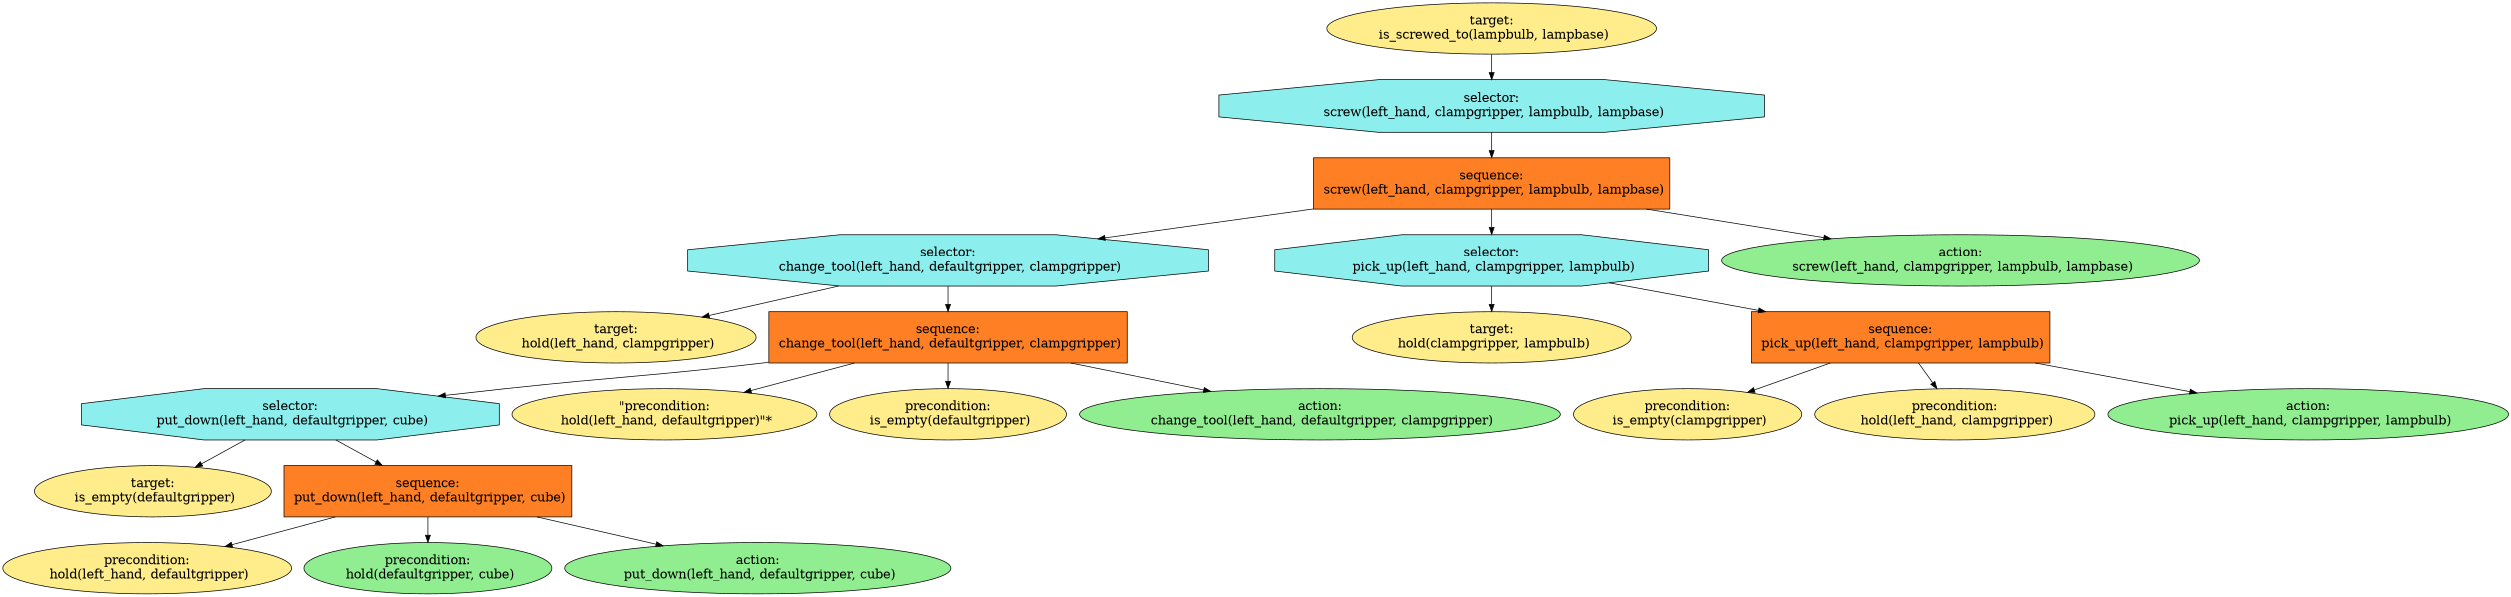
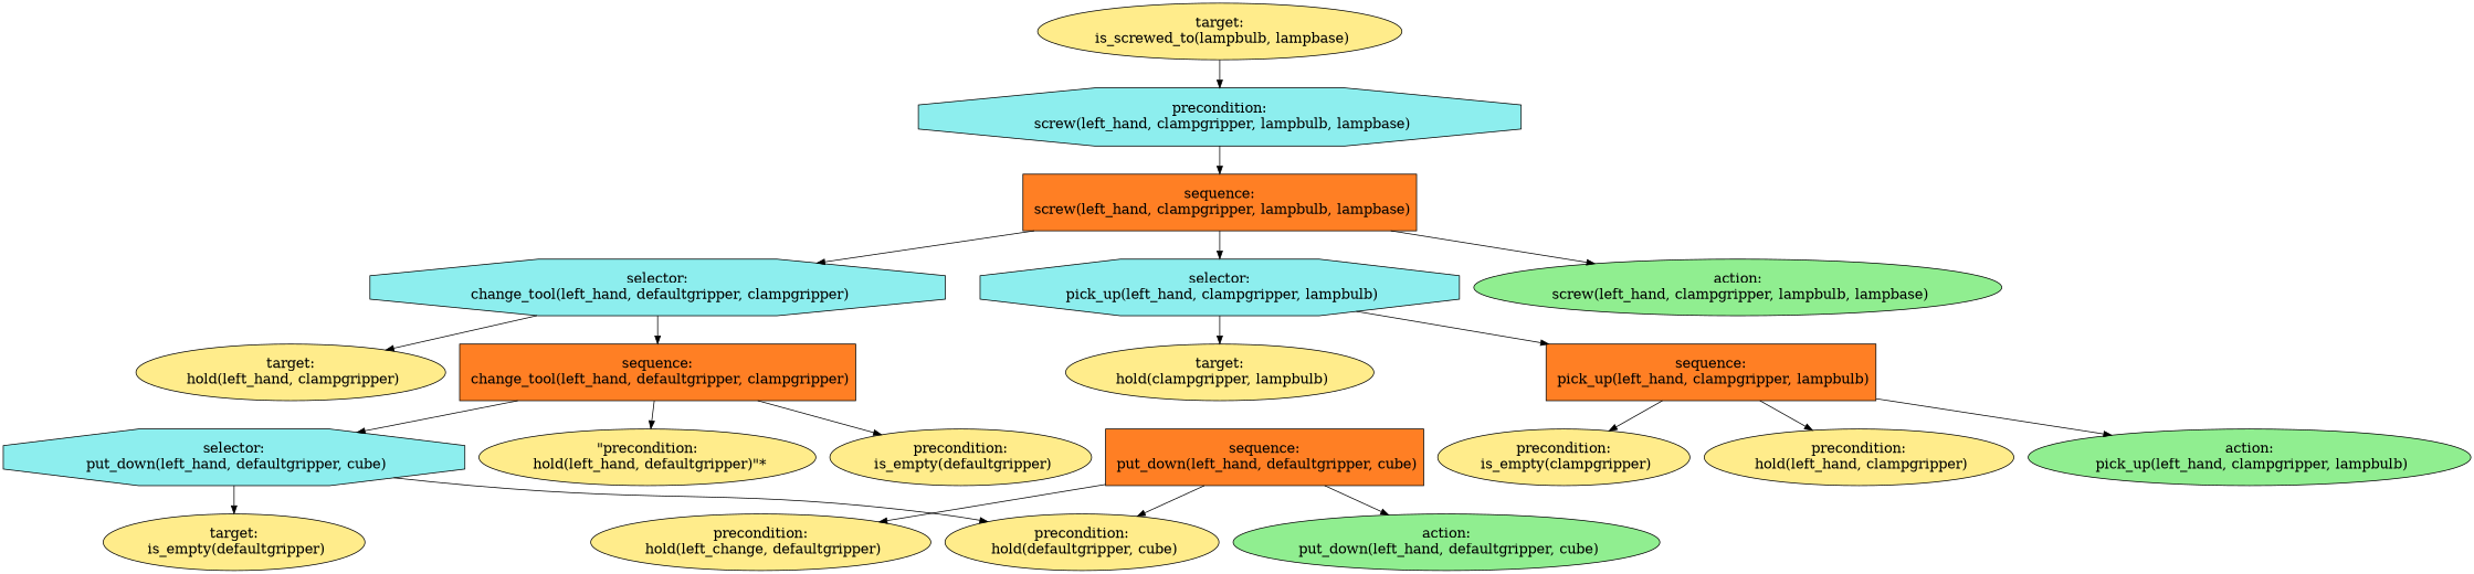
  digraph {
    fontname="times-roman"
    ordering=out
    node [fillcolor=lightgoldenrod1 fontcolor=black fontname="times-roman" fontsize=18 shape=ellipse style=filled]
    edge [fontname="times-roman"]
-   n1 [fillcolor=darkslategray2 label="selector:\n screw(left_hand, clampgripper, lampbulb, lampbase)" shape=octagon]
+   n1 [fillcolor=darkslategray2 label="precondition:\n screw(left_hand, clampgripper, lampbulb, lampbase)" shape=octagon]
    n2 [fillcolor=chocolate1 height=1.0 label="sequence:\n screw(left_hand, clampgripper, lampbulb, lampbase)" shape=box]
    n3 [height=1.0 label="target:\n is_screwed_to(lampbulb, lampbase)"]
    n4 [fillcolor=darkslategray2 height=1.0 label="selector:\n change_tool(left_hand, defaultgripper, clampgripper)" shape=octagon]
    n5 [fillcolor=darkslategray2 height=1.0 label="selector:\n pick_up(left_hand, clampgripper, lampbulb)" shape=octagon]
    n6 [fillcolor=lightgreen height=1.0 label="action:\n screw(left_hand, clampgripper, lampbulb, lampbase)"]
    n7 [height=1.0 label="target:\n hold(left_hand, clampgripper)"]
    n8 [fillcolor=chocolate1 height=1.0 label="sequence:\n change_tool(left_hand, defaultgripper, clampgripper)" shape=box]
    n9 [height=1.0 label="target:\n hold(clampgripper, lampbulb)"]
    n10 [fillcolor=chocolate1 height=1.0 label="sequence:\n pick_up(left_hand, clampgripper, lampbulb)" shape=box]
    n11 [fillcolor=darkslategray2 height=1.0 label="selector:\n put_down(left_hand, defaultgripper, cube)" shape=octagon]
    n12 [height=1.0 label="\"precondition:\n hold(left_hand, defaultgripper)\"*"]
    n13 [height=1.0 label="precondition:\n is_empty(defaultgripper)"]
-   n14 [fillcolor=lightgreen height=1.0 label="action:\n change_tool(left_hand, defaultgripper, clampgripper)"]
    n15 [height=1.0 label="target:\n is_empty(defaultgripper)"]
    n16 [fillcolor=chocolate1 height=1.0 label="sequence:\n put_down(left_hand, defaultgripper, cube)" shape=box]
-   n17 [height=1.0 label="precondition:\n hold(left_hand, defaultgripper)"]
-   n18 [fillcolor=lightgreen height=1.0 label="precondition:\n hold(defaultgripper, cube)"]
+   n17 [height=1.0 label="precondition:\n hold(left_change, defaultgripper)"]
+   n18 [height=1.0 label="precondition:\n hold(defaultgripper, cube)"]
    n19 [fillcolor=lightgreen height=1.0 label="action:\n put_down(left_hand, defaultgripper, cube)"]
    n20 [height=1.0 label="precondition:\n is_empty(clampgripper)"]
    n21 [height=1.0 label="precondition:\n hold(left_hand, clampgripper)"]
    n22 [fillcolor=lightgreen height=1.0 label="action:\n pick_up(left_hand, clampgripper, lampbulb)"]
    n1 -> n2
    n2 -> n4
    n2 -> n5
    n2 -> n6
    n3 -> n1
    n4 -> n7
    n4 -> n8
    n5 -> n9
    n5 -> n10
    n8 -> n11
    n8 -> n12
    n8 -> n13
-   n8 -> n14
    n10 -> n20
    n10 -> n21
    n10 -> n22
    n11 -> n15
-   n11 -> n16
+   n11 -> n18
    n16 -> n17
    n16 -> n18
    n16 -> n19
  }
